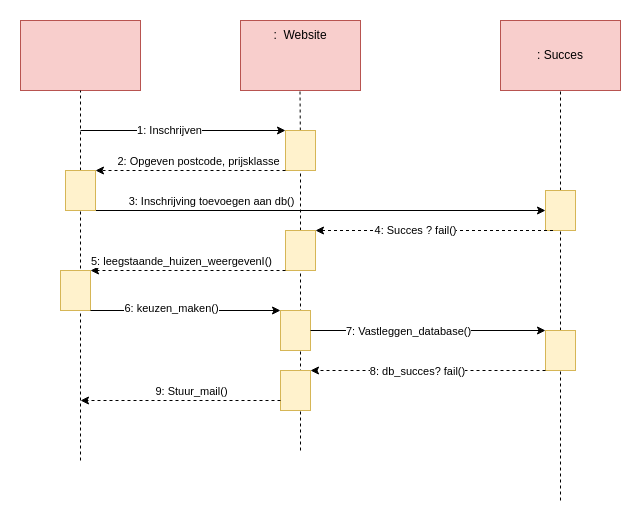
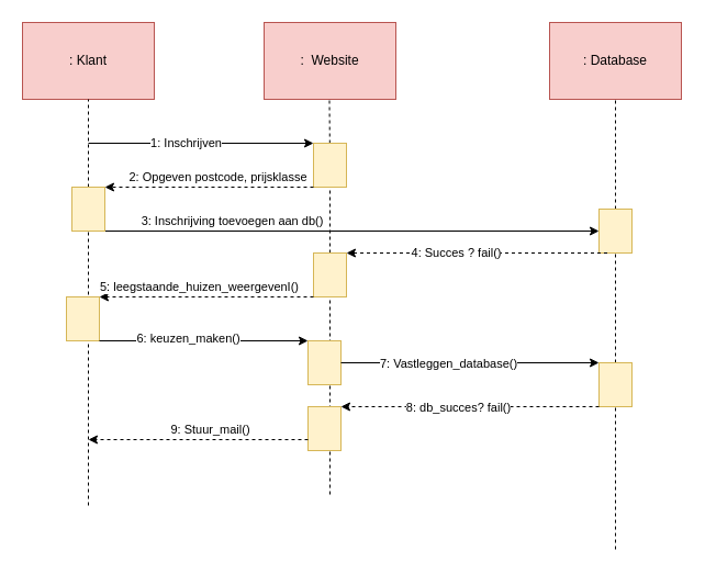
  <mxCell id="0" />
  <mxCell id="1" parent="0" />
  <mxCell id="2" value="" style="rounded=0;whiteSpace=wrap;html=1;fillColor=#f8cecc;strokeColor=#b85450;" vertex="1" parent="1"><mxGeometry x="20" y="20" width="120" height="70" as="geometry" /></mxCell>
  <mxCell id="3" value="" style="rounded=0;whiteSpace=wrap;html=1;fillColor=#f8cecc;strokeColor=#b85450;" vertex="1" parent="1"><mxGeometry x="240" y="20" width="120" height="70" as="geometry" /></mxCell>
  <mxCell id="4" value="" style="rounded=0;whiteSpace=wrap;html=1;fillColor=#f8cecc;strokeColor=#b85450;" vertex="1" parent="1"><mxGeometry x="500" y="20" width="120" height="70" as="geometry" /></mxCell>
- <mxCell id="6" value=":&amp;nbsp; Website" style="text;html=1;strokeColor=none;fillColor=none;align=center;verticalAlign=middle;whiteSpace=wrap;rounded=0;" vertex="1" parent="1"><mxGeometry x="265" y="25" width="70" height="20" as="geometry" /></mxCell>
- <mxCell id="7" value=": Succes" style="text;html=1;strokeColor=none;fillColor=none;align=center;verticalAlign=middle;whiteSpace=wrap;rounded=0;" vertex="1" parent="1"><mxGeometry x="525" y="45" width="70" height="20" as="geometry" /></mxCell>
+ <mxCell id="5" value=": Klant" style="text;html=1;strokeColor=none;fillColor=none;align=center;verticalAlign=middle;whiteSpace=wrap;rounded=0;" vertex="1" parent="1"><mxGeometry x="60" y="45" width="40" height="20" as="geometry" /></mxCell>
+ <mxCell id="6" value=":&amp;nbsp; Website" style="text;html=1;strokeColor=none;fillColor=none;align=center;verticalAlign=middle;whiteSpace=wrap;rounded=0;" vertex="1" parent="1"><mxGeometry x="265" y="45" width="70" height="20" as="geometry" /></mxCell>
+ <mxCell id="7" value=": Database" style="text;html=1;strokeColor=none;fillColor=none;align=center;verticalAlign=middle;whiteSpace=wrap;rounded=0;" vertex="1" parent="1"><mxGeometry x="525" y="45" width="70" height="20" as="geometry" /></mxCell>
  <mxCell id="8" value="" style="endArrow=none;dashed=1;html=1;entryX=0.5;entryY=1;entryDx=0;entryDy=0;" edge="1" parent="1" source="18" target="2"><mxGeometry width="50" height="50" relative="1" as="geometry"><mxPoint x="80" y="390" as="sourcePoint" /><mxPoint x="420" y="320" as="targetPoint" /></mxGeometry></mxCell>
  <mxCell id="9" value="" style="endArrow=none;dashed=1;html=1;entryX=0.5;entryY=1;entryDx=0;entryDy=0;" edge="1" parent="1" source="12"><mxGeometry width="50" height="50" relative="1" as="geometry"><mxPoint x="299.5" y="390" as="sourcePoint" /><mxPoint x="299.5" y="90" as="targetPoint" /></mxGeometry></mxCell>
  <mxCell id="10" value="" style="endArrow=classic;html=1;entryX=0;entryY=0;entryDx=0;entryDy=0;" edge="1" parent="1" target="12"><mxGeometry width="50" height="50" relative="1" as="geometry"><mxPoint x="80" y="130" as="sourcePoint" /><mxPoint x="280" y="130" as="targetPoint" /></mxGeometry></mxCell>
  <mxCell id="11" value="1: Inschrijven" style="edgeLabel;html=1;align=center;verticalAlign=middle;resizable=0;points=[];" vertex="1" connectable="0" parent="10"><mxGeometry x="-0.14" y="1" relative="1" as="geometry"><mxPoint as="offset" /></mxGeometry></mxCell>
  <mxCell id="12" value="" style="rounded=0;whiteSpace=wrap;html=1;fillColor=#fff2cc;strokeColor=#d6b656;" vertex="1" parent="1"><mxGeometry x="285" y="130" width="30" height="40" as="geometry" /></mxCell>
  <mxCell id="13" value="" style="endArrow=none;dashed=1;html=1;entryX=0.5;entryY=1;entryDx=0;entryDy=0;" edge="1" parent="1" source="25" target="12"><mxGeometry width="50" height="50" relative="1" as="geometry"><mxPoint x="299.5" y="390" as="sourcePoint" /><mxPoint x="299.5" y="90" as="targetPoint" /></mxGeometry></mxCell>
  <mxCell id="14" value="" style="endArrow=classic;html=1;exitX=0;exitY=1;exitDx=0;exitDy=0;dashed=1;entryX=1;entryY=0;entryDx=0;entryDy=0;" edge="1" parent="1" source="12" target="18"><mxGeometry width="50" height="50" relative="1" as="geometry"><mxPoint x="370" y="370" as="sourcePoint" /><mxPoint x="80" y="170" as="targetPoint" /></mxGeometry></mxCell>
  <mxCell id="15" value="2: Opgeven postcode, prijsklasse" style="edgeLabel;html=1;align=center;verticalAlign=middle;resizable=0;points=[];" vertex="1" connectable="0" parent="14"><mxGeometry x="0.146" y="-4" relative="1" as="geometry"><mxPoint x="21" y="-6" as="offset" /></mxGeometry></mxCell>
  <mxCell id="16" value="" style="endArrow=classic;html=1;exitX=1;exitY=1;exitDx=0;exitDy=0;entryX=0;entryY=0.5;entryDx=0;entryDy=0;" edge="1" parent="1" source="18" target="21"><mxGeometry width="50" height="50" relative="1" as="geometry"><mxPoint x="370" y="370" as="sourcePoint" /><mxPoint x="280" y="210" as="targetPoint" /></mxGeometry></mxCell>
  <mxCell id="17" value="3: Inschrijving toevoegen aan db()" style="edgeLabel;html=1;align=center;verticalAlign=middle;resizable=0;points=[];" vertex="1" connectable="0" parent="16"><mxGeometry x="-0.382" y="1" relative="1" as="geometry"><mxPoint x="-24" y="-9" as="offset" /></mxGeometry></mxCell>
  <mxCell id="18" value="" style="rounded=0;whiteSpace=wrap;html=1;fillColor=#fff2cc;strokeColor=#d6b656;" vertex="1" parent="1"><mxGeometry x="65" y="170" width="30" height="40" as="geometry" /></mxCell>
  <mxCell id="19" value="" style="endArrow=none;dashed=1;html=1;entryX=0.5;entryY=1;entryDx=0;entryDy=0;" edge="1" parent="1" target="18"><mxGeometry width="50" height="50" relative="1" as="geometry"><mxPoint x="80" y="460" as="sourcePoint" /><mxPoint x="80" y="90" as="targetPoint" /></mxGeometry></mxCell>
  <mxCell id="20" value="" style="endArrow=none;dashed=1;html=1;" edge="1" parent="1" source="21"><mxGeometry width="50" height="50" relative="1" as="geometry"><mxPoint x="560" y="380" as="sourcePoint" /><mxPoint x="560" y="89" as="targetPoint" /></mxGeometry></mxCell>
  <mxCell id="21" value="" style="rounded=0;whiteSpace=wrap;html=1;fillColor=#fff2cc;strokeColor=#d6b656;" vertex="1" parent="1"><mxGeometry x="545" y="190" width="30" height="40" as="geometry" /></mxCell>
  <mxCell id="22" value="" style="endArrow=none;dashed=1;html=1;" edge="1" parent="1" source="35" target="21"><mxGeometry width="50" height="50" relative="1" as="geometry"><mxPoint x="560" y="380" as="sourcePoint" /><mxPoint x="560" y="89" as="targetPoint" /></mxGeometry></mxCell>
  <mxCell id="23" value="" style="endArrow=classic;html=1;entryX=1;entryY=0;entryDx=0;entryDy=0;exitX=0.25;exitY=1;exitDx=0;exitDy=0;dashed=1;" edge="1" parent="1" source="21" target="25"><mxGeometry width="50" height="50" relative="1" as="geometry"><mxPoint x="370" y="370" as="sourcePoint" /><mxPoint x="420" y="320" as="targetPoint" /></mxGeometry></mxCell>
  <mxCell id="24" value="4: Succes ? fail()" style="edgeLabel;html=1;align=center;verticalAlign=middle;resizable=0;points=[];" vertex="1" connectable="0" parent="23"><mxGeometry x="0.159" y="-1" relative="1" as="geometry"><mxPoint as="offset" /></mxGeometry></mxCell>
  <mxCell id="25" value="" style="rounded=0;whiteSpace=wrap;html=1;fillColor=#fff2cc;strokeColor=#d6b656;" vertex="1" parent="1"><mxGeometry x="285" y="230" width="30" height="40" as="geometry" /></mxCell>
  <mxCell id="26" value="" style="endArrow=none;dashed=1;html=1;entryX=0.5;entryY=1;entryDx=0;entryDy=0;" edge="1" parent="1" target="25"><mxGeometry width="50" height="50" relative="1" as="geometry"><mxPoint x="300" y="450" as="sourcePoint" /><mxPoint x="300" y="170" as="targetPoint" /></mxGeometry></mxCell>
  <mxCell id="27" value="" style="endArrow=classic;html=1;exitX=0;exitY=1;exitDx=0;exitDy=0;dashed=1;" edge="1" parent="1" source="25"><mxGeometry width="50" height="50" relative="1" as="geometry"><mxPoint x="237.5" y="290" as="sourcePoint" /><mxPoint x="90" y="270" as="targetPoint" /></mxGeometry></mxCell>
  <mxCell id="28" value="5: leegstaande_huizen_weergevenI()" style="edgeLabel;html=1;align=center;verticalAlign=middle;resizable=0;points=[];" vertex="1" connectable="0" parent="27"><mxGeometry x="0.159" y="-1" relative="1" as="geometry"><mxPoint x="8" y="-9" as="offset" /></mxGeometry></mxCell>
  <mxCell id="29" value="" style="rounded=0;whiteSpace=wrap;html=1;fillColor=#fff2cc;strokeColor=#d6b656;" vertex="1" parent="1"><mxGeometry x="60" y="270" width="30" height="40" as="geometry" /></mxCell>
  <mxCell id="30" value="" style="endArrow=classic;html=1;entryX=0;entryY=0;entryDx=0;entryDy=0;exitX=1;exitY=1;exitDx=0;exitDy=0;" edge="1" parent="1" source="29" target="32"><mxGeometry width="50" height="50" relative="1" as="geometry"><mxPoint x="110" y="320" as="sourcePoint" /><mxPoint x="270" y="310" as="targetPoint" /></mxGeometry></mxCell>
  <mxCell id="31" value="6: keuzen_maken()" style="edgeLabel;html=1;align=center;verticalAlign=middle;resizable=0;points=[];" vertex="1" connectable="0" parent="30"><mxGeometry x="-0.389" y="3" relative="1" as="geometry"><mxPoint x="22" as="offset" /></mxGeometry></mxCell>
  <mxCell id="32" value="" style="rounded=0;whiteSpace=wrap;html=1;fillColor=#fff2cc;strokeColor=#d6b656;" vertex="1" parent="1"><mxGeometry x="280" y="310" width="30" height="40" as="geometry" /></mxCell>
  <mxCell id="33" value="" style="endArrow=classic;html=1;exitX=1;exitY=0.5;exitDx=0;exitDy=0;entryX=0;entryY=0;entryDx=0;entryDy=0;" edge="1" parent="1" source="32" target="35"><mxGeometry width="50" height="50" relative="1" as="geometry"><mxPoint x="370" y="370" as="sourcePoint" /><mxPoint x="420" y="320" as="targetPoint" /></mxGeometry></mxCell>
  <mxCell id="34" value="7: Vastleggen_database()" style="edgeLabel;html=1;align=center;verticalAlign=middle;resizable=0;points=[];" vertex="1" connectable="0" parent="33"><mxGeometry x="-0.174" relative="1" as="geometry"><mxPoint as="offset" /></mxGeometry></mxCell>
  <mxCell id="35" value="" style="rounded=0;whiteSpace=wrap;html=1;fillColor=#fff2cc;strokeColor=#d6b656;" vertex="1" parent="1"><mxGeometry x="545" y="330" width="30" height="40" as="geometry" /></mxCell>
  <mxCell id="36" value="" style="endArrow=none;dashed=1;html=1;" edge="1" parent="1" target="35"><mxGeometry width="50" height="50" relative="1" as="geometry"><mxPoint x="560" y="500" as="sourcePoint" /><mxPoint x="560" y="230" as="targetPoint" /></mxGeometry></mxCell>
  <mxCell id="37" value="" style="endArrow=classic;html=1;exitX=0;exitY=1;exitDx=0;exitDy=0;entryX=1;entryY=0;entryDx=0;entryDy=0;dashed=1;" edge="1" parent="1" source="35" target="39"><mxGeometry width="50" height="50" relative="1" as="geometry"><mxPoint x="490" y="390" as="sourcePoint" /><mxPoint x="360" y="390" as="targetPoint" /></mxGeometry></mxCell>
  <mxCell id="38" value="8: db_succes? fail()" style="edgeLabel;html=1;align=center;verticalAlign=middle;resizable=0;points=[];" vertex="1" connectable="0" parent="37"><mxGeometry x="0.098" relative="1" as="geometry"><mxPoint as="offset" /></mxGeometry></mxCell>
  <mxCell id="39" value="" style="rounded=0;whiteSpace=wrap;html=1;fillColor=#fff2cc;strokeColor=#d6b656;" vertex="1" parent="1"><mxGeometry x="280" y="370" width="30" height="40" as="geometry" /></mxCell>
  <mxCell id="40" value="" style="endArrow=classic;html=1;dashed=1;exitX=0;exitY=0.75;exitDx=0;exitDy=0;" edge="1" parent="1" source="39"><mxGeometry width="50" height="50" relative="1" as="geometry"><mxPoint x="370" y="370" as="sourcePoint" /><mxPoint x="80" y="400" as="targetPoint" /></mxGeometry></mxCell>
  <mxCell id="41" value="9: Stuur_mail()" style="edgeLabel;html=1;align=center;verticalAlign=middle;resizable=0;points=[];" vertex="1" connectable="0" parent="40"><mxGeometry x="-0.11" y="3" relative="1" as="geometry"><mxPoint x="-1" y="-13" as="offset" /></mxGeometry></mxCell>
